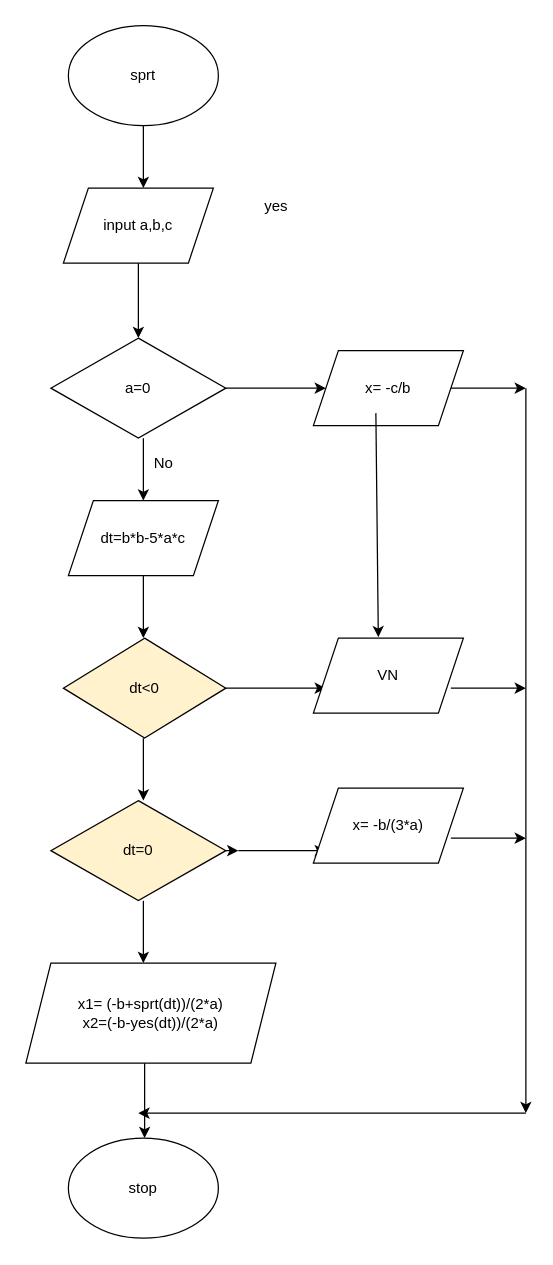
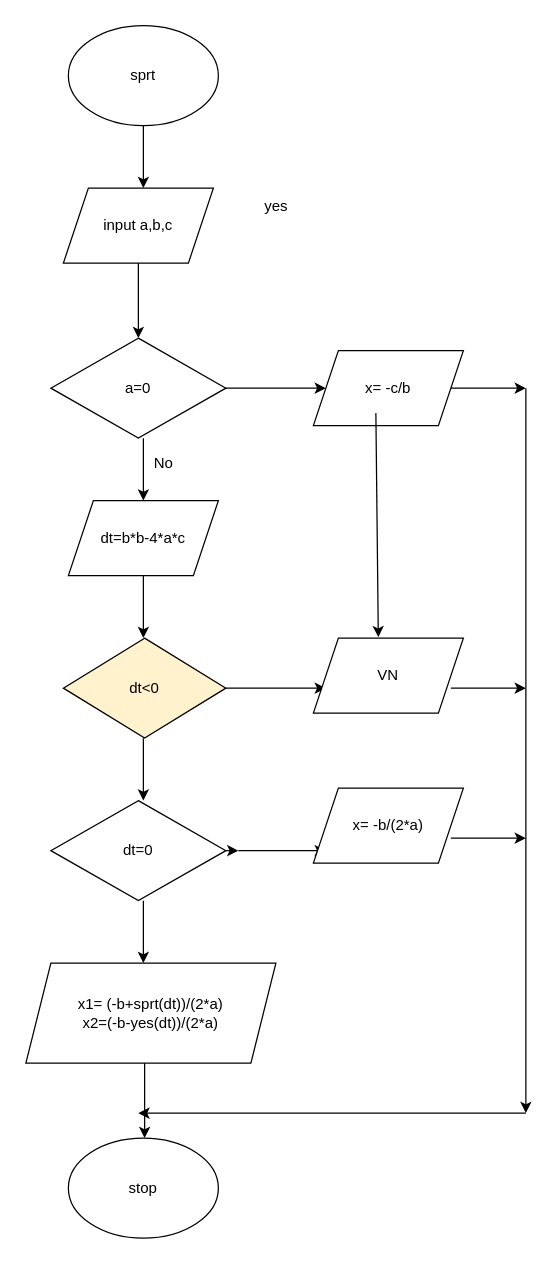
  <mxCell id="0" />
  <mxCell id="1" parent="0" />
  <mxCell id="2" value="sprt" style="ellipse;whiteSpace=wrap;html=1;" vertex="1" parent="1"><mxGeometry x="54" y="20" width="120" height="80" as="geometry" /></mxCell>
  <mxCell id="3" value="" style="endArrow=classic;html=1;" edge="1" parent="1"><mxGeometry width="50" height="50" relative="1" as="geometry"><mxPoint x="114" y="100" as="sourcePoint" /><mxPoint x="114" y="150" as="targetPoint" /></mxGeometry></mxCell>
  <mxCell id="4" value="input a,b,c" style="shape=parallelogram;perimeter=parallelogramPerimeter;whiteSpace=wrap;html=1;fixedSize=1;" vertex="1" parent="1"><mxGeometry x="50" y="150" width="120" height="60" as="geometry" /></mxCell>
  <mxCell id="5" value="" style="endArrow=classic;html=1;" edge="1" parent="1"><mxGeometry width="50" height="50" relative="1" as="geometry"><mxPoint x="110" y="210" as="sourcePoint" /><mxPoint x="110" y="270" as="targetPoint" /></mxGeometry></mxCell>
  <mxCell id="6" value="a=0" style="rhombus;whiteSpace=wrap;html=1;" vertex="1" parent="1"><mxGeometry x="40" y="270" width="140" height="80" as="geometry" /></mxCell>
  <mxCell id="7" value="" style="endArrow=classic;html=1;" edge="1" parent="1"><mxGeometry width="50" height="50" relative="1" as="geometry"><mxPoint x="180" y="310" as="sourcePoint" /><mxPoint x="260" y="310" as="targetPoint" /></mxGeometry></mxCell>
  <mxCell id="8" value="yes" style="text;html=1;align=center;verticalAlign=middle;resizable=0;points=[];autosize=1;" vertex="1" parent="1"><mxGeometry x="205" y="155" width="30" height="20" as="geometry" /></mxCell>
  <mxCell id="9" value="x= -c/b" style="shape=parallelogram;perimeter=parallelogramPerimeter;whiteSpace=wrap;html=1;fixedSize=1;" vertex="1" parent="1"><mxGeometry x="250" y="280" width="120" height="60" as="geometry" /></mxCell>
  <mxCell id="10" value="" style="endArrow=classic;html=1;entryX=0.433;entryY=-0.013;entryDx=0;entryDy=0;entryPerimeter=0;" edge="1" parent="1" target="17"><mxGeometry width="50" height="50" relative="1" as="geometry"><mxPoint x="300" y="330" as="sourcePoint" /><mxPoint x="300" y="520" as="targetPoint" /></mxGeometry></mxCell>
  <mxCell id="11" value="" style="endArrow=classic;html=1;" edge="1" parent="1"><mxGeometry width="50" height="50" relative="1" as="geometry"><mxPoint x="114" y="350" as="sourcePoint" /><mxPoint x="114" y="400" as="targetPoint" /></mxGeometry></mxCell>
  <mxCell id="12" value="No" style="text;html=1;align=center;verticalAlign=middle;resizable=0;points=[];autosize=1;" vertex="1" parent="1"><mxGeometry x="115" y="360" width="30" height="20" as="geometry" /></mxCell>
- <mxCell id="13" value="dt=b*b-5*a*c" style="shape=parallelogram;perimeter=parallelogramPerimeter;whiteSpace=wrap;html=1;fixedSize=1;" vertex="1" parent="1"><mxGeometry x="54" y="400" width="120" height="60" as="geometry" /></mxCell>
+ <mxCell id="13" value="dt=b*b-4*a*c" style="shape=parallelogram;perimeter=parallelogramPerimeter;whiteSpace=wrap;html=1;fixedSize=1;" vertex="1" parent="1"><mxGeometry x="54" y="400" width="120" height="60" as="geometry" /></mxCell>
  <mxCell id="14" value="" style="endArrow=classic;html=1;exitX=0.5;exitY=1;exitDx=0;exitDy=0;" edge="1" parent="1" source="13"><mxGeometry width="50" height="50" relative="1" as="geometry"><mxPoint x="110" y="680" as="sourcePoint" /><mxPoint x="114" y="510" as="targetPoint" /></mxGeometry></mxCell>
  <mxCell id="15" value="dt&amp;lt;0" style="rhombus;whiteSpace=wrap;html=1;fillColor=#fff2cc;" vertex="1" parent="1"><mxGeometry x="50" y="510" width="130" height="80" as="geometry" /></mxCell>
  <mxCell id="16" value="" style="endArrow=classic;html=1;" edge="1" parent="1"><mxGeometry width="50" height="50" relative="1" as="geometry"><mxPoint x="180" y="550" as="sourcePoint" /><mxPoint x="260" y="550" as="targetPoint" /></mxGeometry></mxCell>
  <mxCell id="17" value="VN" style="shape=parallelogram;perimeter=parallelogramPerimeter;whiteSpace=wrap;html=1;fixedSize=1;" vertex="1" parent="1"><mxGeometry x="250" y="510" width="120" height="60" as="geometry" /></mxCell>
  <mxCell id="18" value="" style="endArrow=classic;html=1;" edge="1" parent="1"><mxGeometry width="50" height="50" relative="1" as="geometry"><mxPoint x="114" y="590" as="sourcePoint" /><mxPoint x="114" y="640" as="targetPoint" /></mxGeometry></mxCell>
  <mxCell id="19" style="edgeStyle=orthogonalEdgeStyle;rounded=0;orthogonalLoop=1;jettySize=auto;html=1;exitX=1;exitY=0.5;exitDx=0;exitDy=0;" edge="1" parent="1" source="20"><mxGeometry relative="1" as="geometry"><mxPoint x="190" y="680" as="targetPoint" /></mxGeometry></mxCell>
- <mxCell id="20" value="dt=0" style="rhombus;whiteSpace=wrap;html=1;fillColor=#fff2cc;" vertex="1" parent="1"><mxGeometry x="40" y="640" width="140" height="80" as="geometry" /></mxCell>
+ <mxCell id="20" value="dt=0" style="rhombus;whiteSpace=wrap;html=1;" vertex="1" parent="1"><mxGeometry x="40" y="640" width="140" height="80" as="geometry" /></mxCell>
  <mxCell id="21" value="" style="endArrow=classic;html=1;" edge="1" parent="1"><mxGeometry width="50" height="50" relative="1" as="geometry"><mxPoint x="190" y="680" as="sourcePoint" /><mxPoint x="260" y="680" as="targetPoint" /></mxGeometry></mxCell>
- <mxCell id="22" value="x= -b/(3*a)" style="shape=parallelogram;perimeter=parallelogramPerimeter;whiteSpace=wrap;html=1;fixedSize=1;" vertex="1" parent="1"><mxGeometry x="250" y="630" width="120" height="60" as="geometry" /></mxCell>
+ <mxCell id="22" value="x= -b/(2*a)" style="shape=parallelogram;perimeter=parallelogramPerimeter;whiteSpace=wrap;html=1;fixedSize=1;" vertex="1" parent="1"><mxGeometry x="250" y="630" width="120" height="60" as="geometry" /></mxCell>
  <mxCell id="23" value="" style="endArrow=classic;html=1;" edge="1" parent="1"><mxGeometry width="50" height="50" relative="1" as="geometry"><mxPoint x="360" y="310" as="sourcePoint" /><mxPoint x="420" y="310" as="targetPoint" /></mxGeometry></mxCell>
  <mxCell id="24" value="" style="endArrow=classic;html=1;" edge="1" parent="1"><mxGeometry width="50" height="50" relative="1" as="geometry"><mxPoint x="420" y="310" as="sourcePoint" /><mxPoint x="420" y="890" as="targetPoint" /></mxGeometry></mxCell>
  <mxCell id="25" value="" style="endArrow=classic;html=1;" edge="1" parent="1"><mxGeometry width="50" height="50" relative="1" as="geometry"><mxPoint x="360" y="550" as="sourcePoint" /><mxPoint x="420" y="550" as="targetPoint" /></mxGeometry></mxCell>
  <mxCell id="26" value="" style="endArrow=classic;html=1;" edge="1" parent="1"><mxGeometry width="50" height="50" relative="1" as="geometry"><mxPoint x="360" y="670" as="sourcePoint" /><mxPoint x="420" y="670" as="targetPoint" /></mxGeometry></mxCell>
  <mxCell id="27" value="" style="endArrow=classic;html=1;" edge="1" parent="1"><mxGeometry width="50" height="50" relative="1" as="geometry"><mxPoint x="114" y="720" as="sourcePoint" /><mxPoint x="114" y="770" as="targetPoint" /></mxGeometry></mxCell>
  <mxCell id="28" value="x1= (-b+sprt(dt))/(2*a)&lt;br&gt;x2=(-b-yes(dt))/(2*a)" style="shape=parallelogram;perimeter=parallelogramPerimeter;whiteSpace=wrap;html=1;fixedSize=1;" vertex="1" parent="1"><mxGeometry x="20" y="770" width="200" height="80" as="geometry" /></mxCell>
  <mxCell id="29" value="" style="endArrow=classic;html=1;" edge="1" parent="1"><mxGeometry width="50" height="50" relative="1" as="geometry"><mxPoint x="115" y="850" as="sourcePoint" /><mxPoint x="115" y="910" as="targetPoint" /></mxGeometry></mxCell>
  <mxCell id="30" value="stop" style="ellipse;whiteSpace=wrap;html=1;" vertex="1" parent="1"><mxGeometry x="54" y="910" width="120" height="80" as="geometry" /></mxCell>
  <mxCell id="31" value="" style="endArrow=classic;html=1;" edge="1" parent="1"><mxGeometry width="50" height="50" relative="1" as="geometry"><mxPoint x="420" y="890" as="sourcePoint" /><mxPoint x="110" y="890" as="targetPoint" /></mxGeometry></mxCell>
